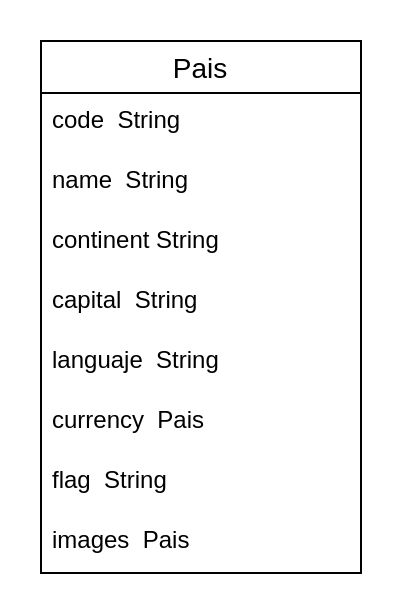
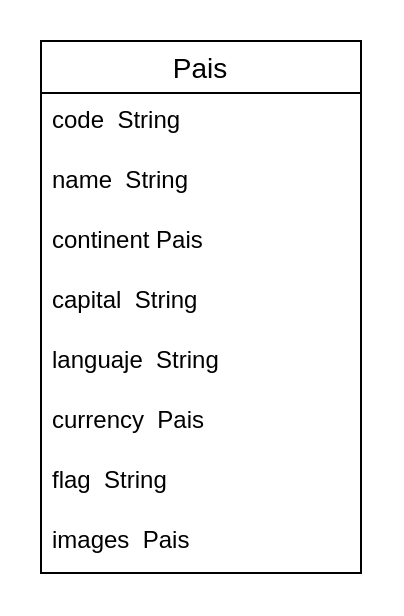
  <mxCell id="0" />
  <mxCell id="1" parent="0" />
  <mxCell id="2" value="Pais" style="swimlane;fontStyle=0;childLayout=stackLayout;horizontal=1;startSize=26;horizontalStack=0;resizeParent=1;resizeParentMax=0;resizeLast=0;collapsible=1;marginBottom=0;align=center;fontSize=14;" parent="1" vertex="1"><mxGeometry x="20" y="20" width="160" height="266" as="geometry" /></mxCell>
  <mxCell id="3" value="code&amp;nbsp; String" style="text;strokeColor=none;fillColor=none;spacingLeft=4;spacingRight=4;overflow=hidden;rotatable=0;points=[[0,0.5],[1,0.5]];portConstraint=eastwest;fontSize=12;whiteSpace=wrap;html=1;" parent="2" vertex="1"><mxGeometry y="26" width="160" height="30" as="geometry" /></mxCell>
  <mxCell id="4" value="name&amp;nbsp; String" style="text;strokeColor=none;fillColor=none;spacingLeft=4;spacingRight=4;overflow=hidden;rotatable=0;points=[[0,0.5],[1,0.5]];portConstraint=eastwest;fontSize=12;whiteSpace=wrap;html=1;" parent="2" vertex="1"><mxGeometry y="56" width="160" height="30" as="geometry" /></mxCell>
- <mxCell id="5" value="continent String" style="text;strokeColor=none;fillColor=none;spacingLeft=4;spacingRight=4;overflow=hidden;rotatable=0;points=[[0,0.5],[1,0.5]];portConstraint=eastwest;fontSize=12;whiteSpace=wrap;html=1;" parent="2" vertex="1"><mxGeometry y="86" width="160" height="30" as="geometry" /></mxCell>
+ <mxCell id="5" value="continent Pais" style="text;strokeColor=none;fillColor=none;spacingLeft=4;spacingRight=4;overflow=hidden;rotatable=0;points=[[0,0.5],[1,0.5]];portConstraint=eastwest;fontSize=12;whiteSpace=wrap;html=1;" parent="2" vertex="1"><mxGeometry y="86" width="160" height="30" as="geometry" /></mxCell>
  <mxCell id="6" value="capital&amp;nbsp; String" style="text;strokeColor=none;fillColor=none;spacingLeft=4;spacingRight=4;overflow=hidden;rotatable=0;points=[[0,0.5],[1,0.5]];portConstraint=eastwest;fontSize=12;whiteSpace=wrap;html=1;" parent="2" vertex="1"><mxGeometry y="116" width="160" height="30" as="geometry" /></mxCell>
  <mxCell id="7" value="languaje&amp;nbsp; String" style="text;strokeColor=none;fillColor=none;spacingLeft=4;spacingRight=4;overflow=hidden;rotatable=0;points=[[0,0.5],[1,0.5]];portConstraint=eastwest;fontSize=12;whiteSpace=wrap;html=1;" parent="2" vertex="1"><mxGeometry y="146" width="160" height="30" as="geometry" /></mxCell>
  <mxCell id="8" value="currency&amp;nbsp; Pais" style="text;strokeColor=none;fillColor=none;spacingLeft=4;spacingRight=4;overflow=hidden;rotatable=0;points=[[0,0.5],[1,0.5]];portConstraint=eastwest;fontSize=12;whiteSpace=wrap;html=1;" parent="2" vertex="1"><mxGeometry y="176" width="160" height="30" as="geometry" /></mxCell>
  <mxCell id="9" value="flag&amp;nbsp; String" style="text;strokeColor=none;fillColor=none;spacingLeft=4;spacingRight=4;overflow=hidden;rotatable=0;points=[[0,0.5],[1,0.5]];portConstraint=eastwest;fontSize=12;whiteSpace=wrap;html=1;" vertex="1" parent="2"><mxGeometry y="206" width="160" height="30" as="geometry" /></mxCell>
  <mxCell id="10" value="images&amp;nbsp; Pais" style="text;strokeColor=none;fillColor=none;spacingLeft=4;spacingRight=4;overflow=hidden;rotatable=0;points=[[0,0.5],[1,0.5]];portConstraint=eastwest;fontSize=12;whiteSpace=wrap;html=1;" vertex="1" parent="2"><mxGeometry y="236" width="160" height="30" as="geometry" /></mxCell>
